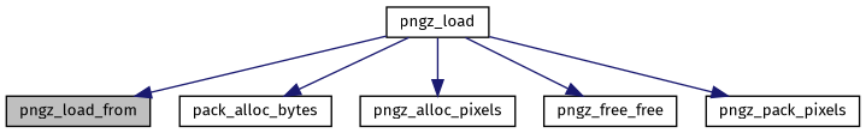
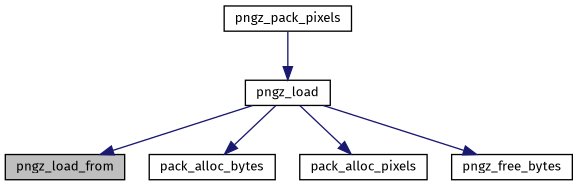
  digraph {
    fontname="Fira Sans"
    rankdir=TB
    node [color=black fillcolor=white fontname="Fira Sans" fontsize=10 shape=record style=filled]
    edge [color=midnightblue fontname="Fira Sans" fontsize=10 labelfontname=Helvetica labelfontsize=10 style=solid]
    n1 [fillcolor=grey75 fontcolor=black height=0.2 label=pngz_load_from width=0.4]
    n2 [height=0.2 label=pngz_load width=0.4]
    n3 [height=0.2 label=pack_alloc_bytes width=0.4]
-   n4 [height=0.2 label=pngz_alloc_pixels width=0.4]
-   n5 [height=0.2 label=pngz_free_free width=0.4]
+   n4 [height=0.2 label=pack_alloc_pixels width=0.4]
+   n5 [height=0.2 label=pngz_free_bytes width=0.4]
    n6 [height=0.2 label=pngz_pack_pixels width=0.4]
    n2 -> n1
    n2 -> n3
    n2 -> n4
    n2 -> n5
-   n2 -> n6
+   n6 -> n2
  }
